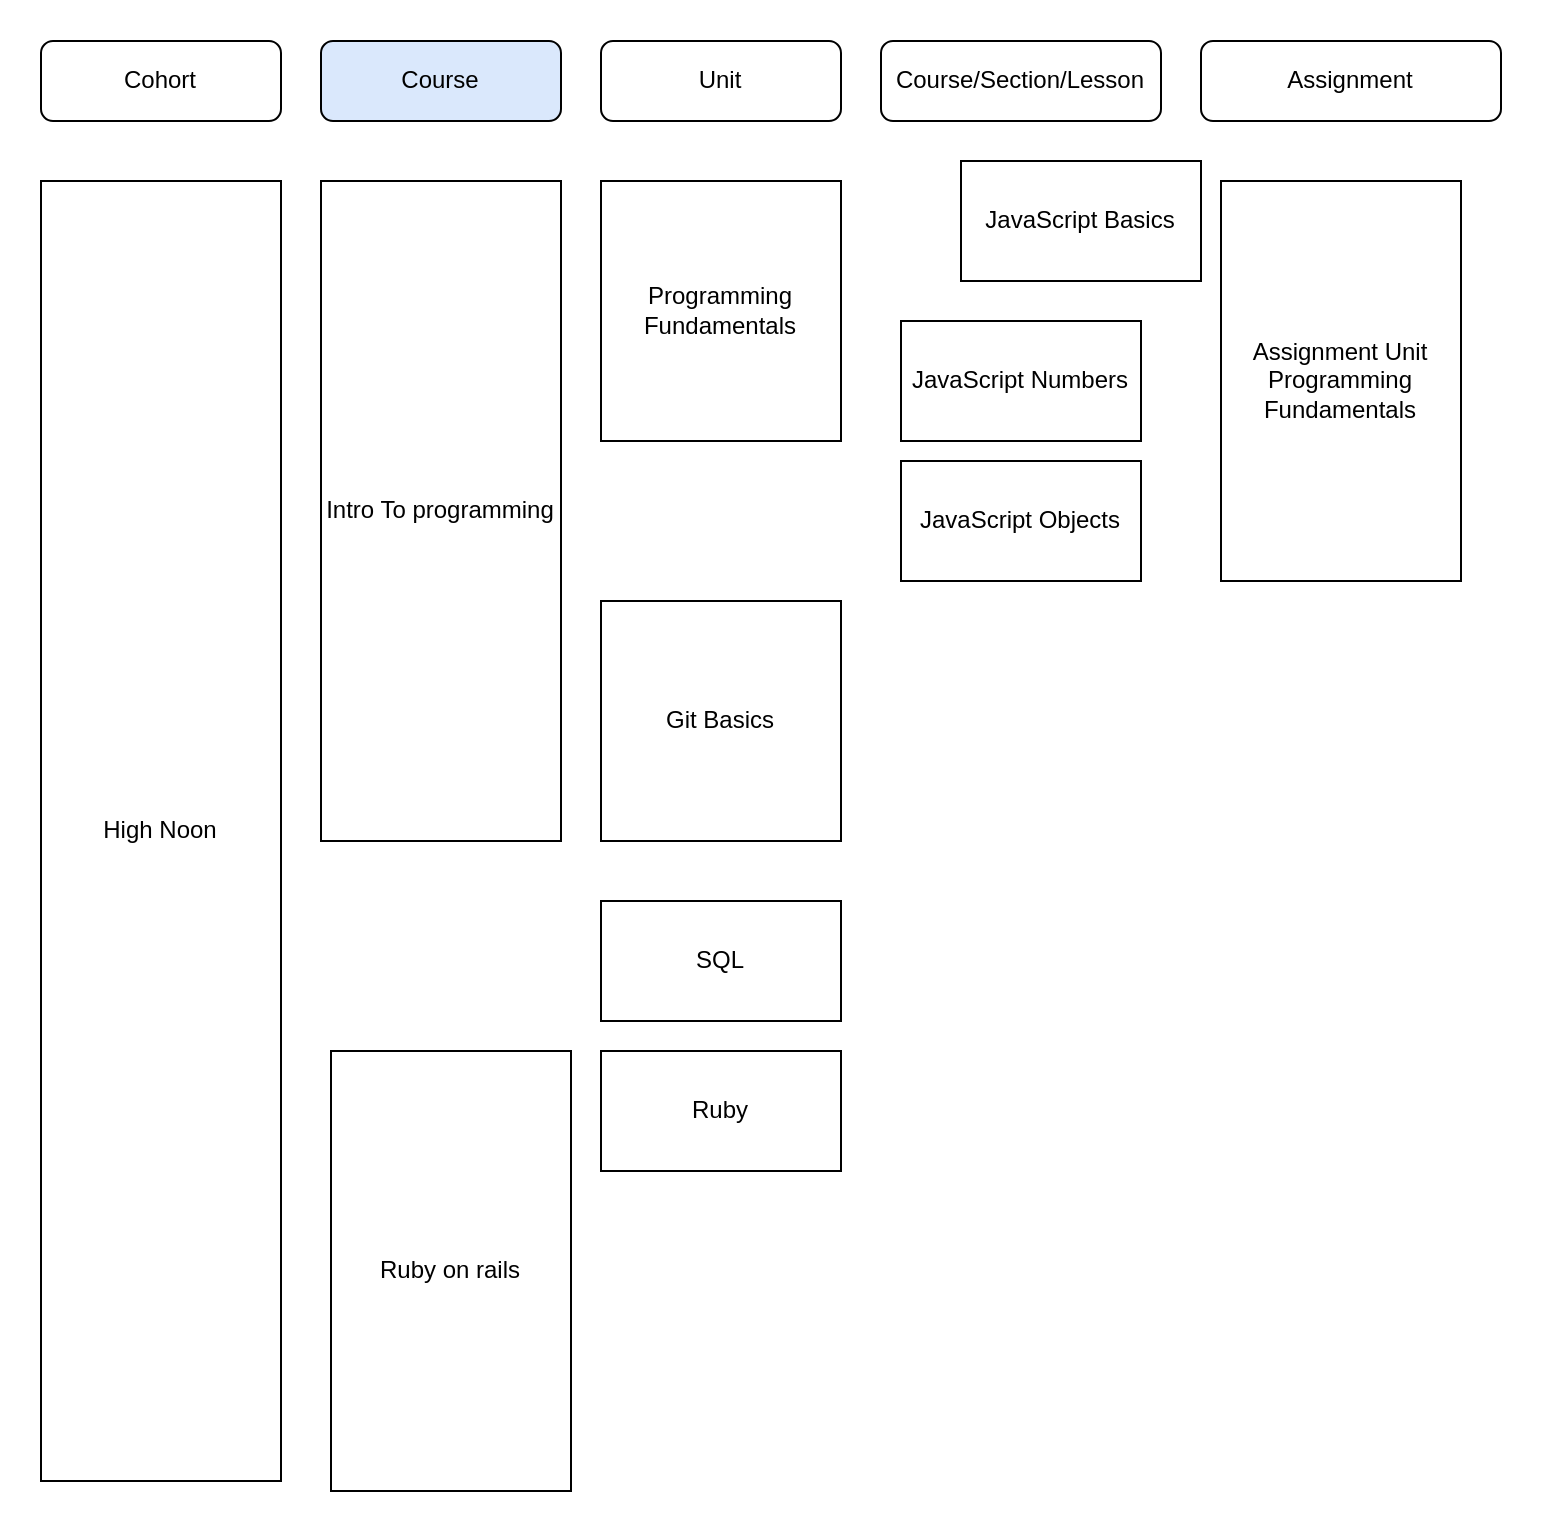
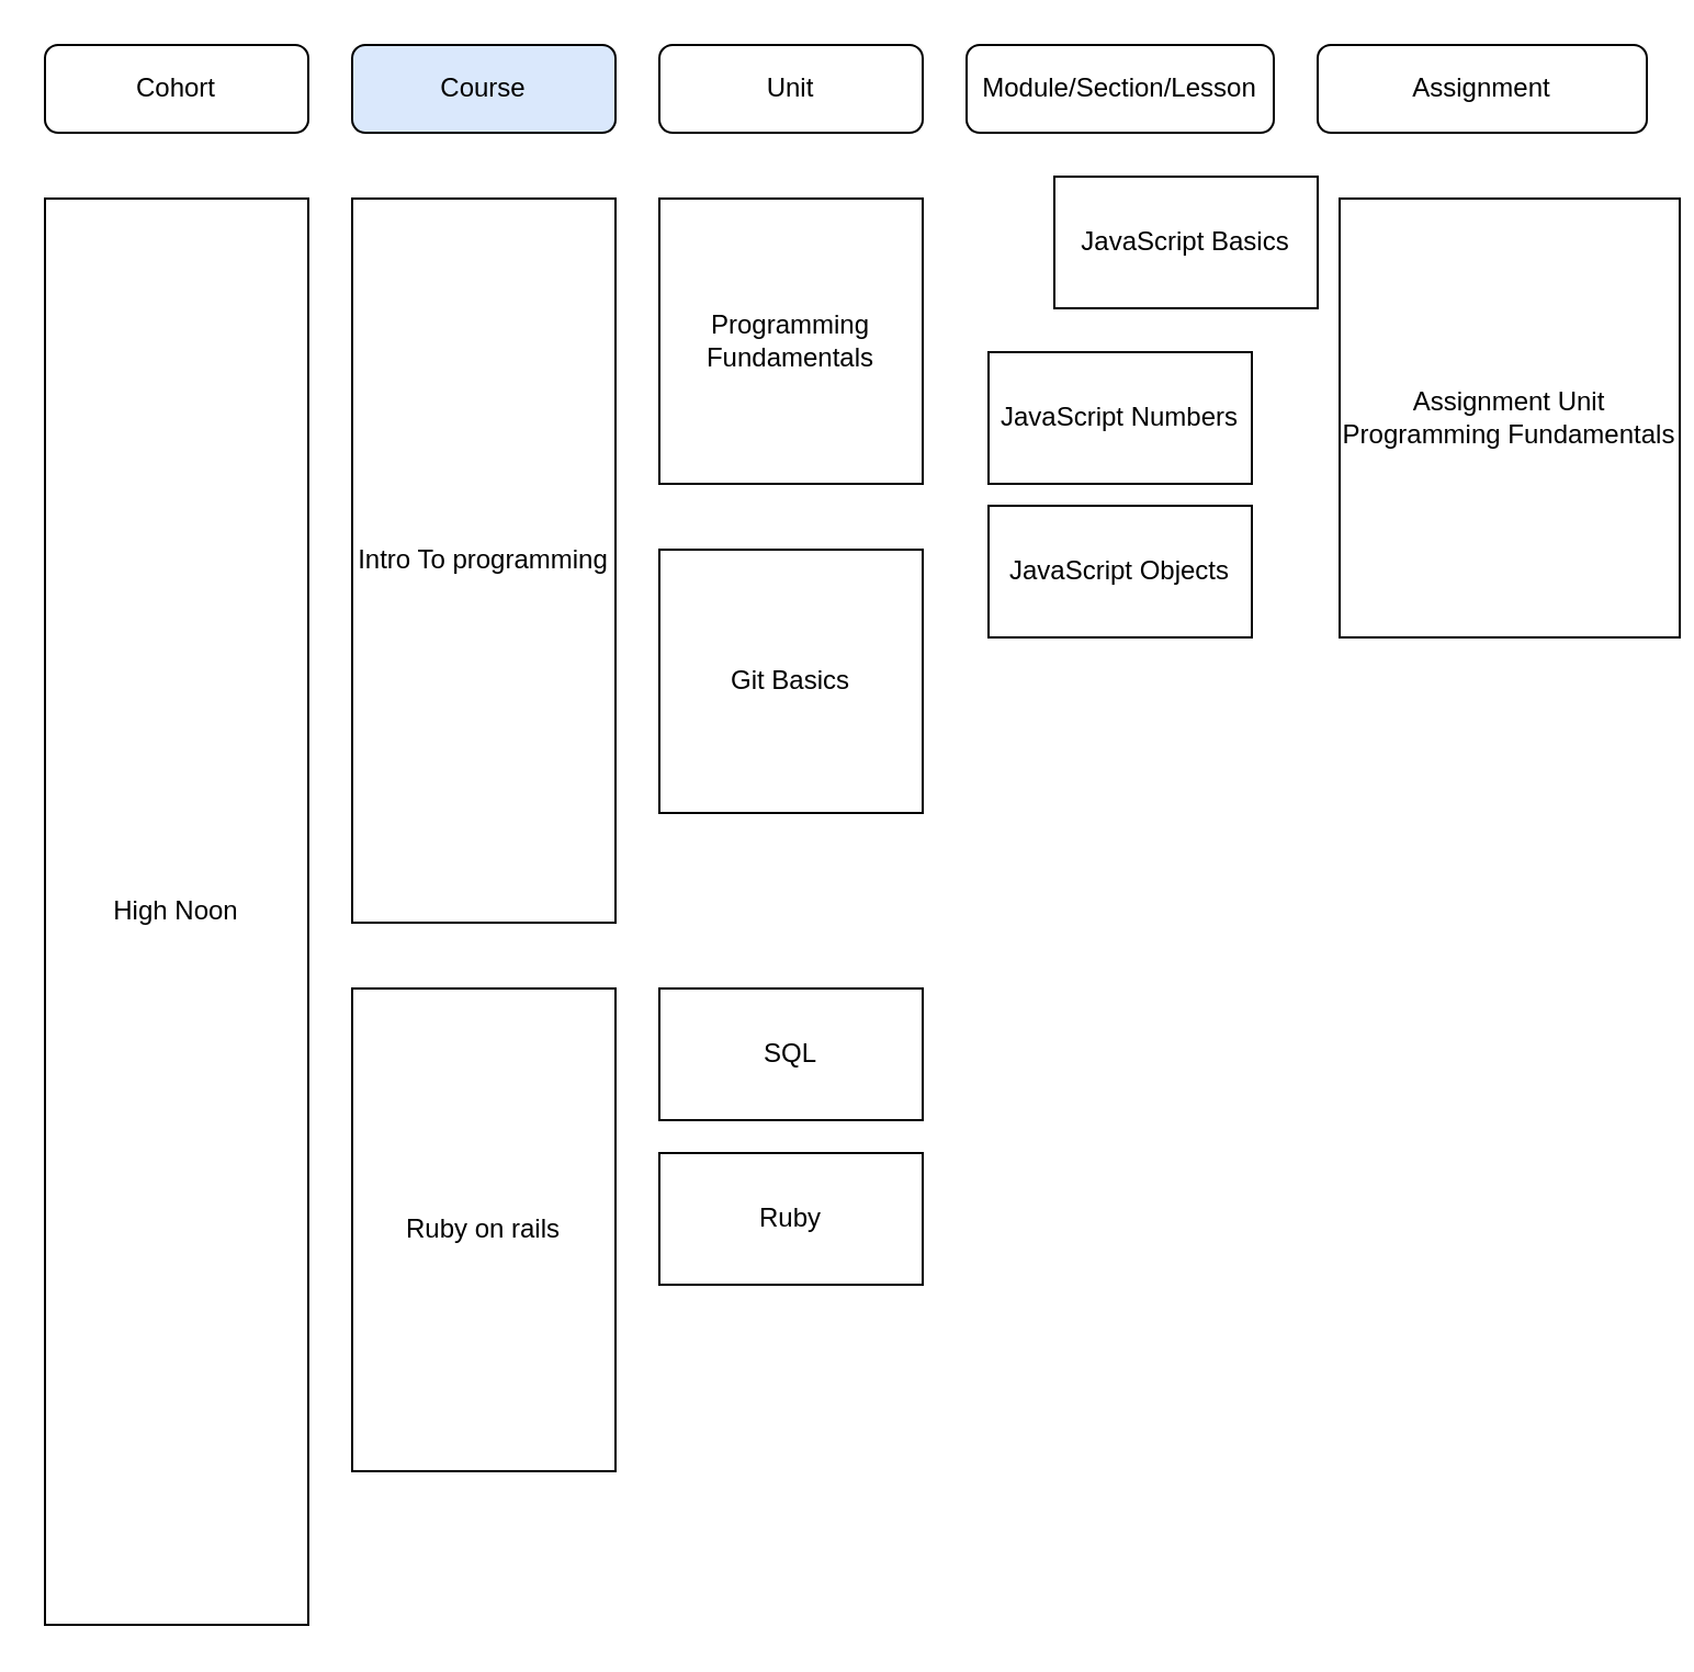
  <mxCell id="0" />
  <mxCell id="1" parent="0" />
  <mxCell id="2" value="Cohort" style="rounded=1;whiteSpace=wrap;html=1;fontSize=12;glass=0;strokeWidth=1;shadow=0;" parent="1" vertex="1"><mxGeometry x="20" y="20" width="120" height="40" as="geometry" /></mxCell>
  <mxCell id="3" value="Course" style="rounded=1;whiteSpace=wrap;html=1;fontSize=12;glass=0;strokeWidth=1;shadow=0;fillColor=#dae8fc;" parent="1" vertex="1"><mxGeometry x="160" y="20" width="120" height="40" as="geometry" /></mxCell>
- <mxCell id="4" value="Course/Section/Lesson" style="rounded=1;whiteSpace=wrap;html=1;fontSize=12;glass=0;strokeWidth=1;shadow=0;" parent="1" vertex="1"><mxGeometry x="440" y="20" width="140" height="40" as="geometry" /></mxCell>
+ <mxCell id="4" value="Module/Section/Lesson" style="rounded=1;whiteSpace=wrap;html=1;fontSize=12;glass=0;strokeWidth=1;shadow=0;" parent="1" vertex="1"><mxGeometry x="440" y="20" width="140" height="40" as="geometry" /></mxCell>
  <mxCell id="5" value="Unit" style="rounded=1;whiteSpace=wrap;html=1;fontSize=12;glass=0;strokeWidth=1;shadow=0;" parent="1" vertex="1"><mxGeometry x="300" y="20" width="120" height="40" as="geometry" /></mxCell>
  <mxCell id="6" value="Assignment" style="rounded=1;whiteSpace=wrap;html=1;fontSize=12;glass=0;strokeWidth=1;shadow=0;" vertex="1" parent="1"><mxGeometry x="600" y="20" width="150" height="40" as="geometry" /></mxCell>
  <mxCell id="7" value="High Noon" style="rounded=0;whiteSpace=wrap;html=1;" vertex="1" parent="1"><mxGeometry x="20" y="90" width="120" height="650" as="geometry" /></mxCell>
- <mxCell id="8" value="Ruby on rails" style="rounded=0;whiteSpace=wrap;html=1;" vertex="1" parent="1"><mxGeometry x="165" y="525" width="120" height="220" as="geometry" /></mxCell>
+ <mxCell id="8" value="Ruby on rails" style="rounded=0;whiteSpace=wrap;html=1;" vertex="1" parent="1"><mxGeometry x="160" y="450" width="120" height="220" as="geometry" /></mxCell>
  <mxCell id="9" value="Programming Fundamentals" style="rounded=0;whiteSpace=wrap;html=1;" vertex="1" parent="1"><mxGeometry x="300" y="90" width="120" height="130" as="geometry" /></mxCell>
  <mxCell id="10" value="Intro To programming" style="rounded=0;whiteSpace=wrap;html=1;" vertex="1" parent="1"><mxGeometry x="160" y="90" width="120" height="330" as="geometry" /></mxCell>
- <mxCell id="11" value="Git Basics" style="rounded=0;whiteSpace=wrap;html=1;" vertex="1" parent="1"><mxGeometry x="300" y="300" width="120" height="120" as="geometry" /></mxCell>
+ <mxCell id="11" value="Git Basics" style="rounded=0;whiteSpace=wrap;html=1;" vertex="1" parent="1"><mxGeometry x="300" y="250" width="120" height="120" as="geometry" /></mxCell>
  <mxCell id="12" value="SQL" style="rounded=0;whiteSpace=wrap;html=1;" vertex="1" parent="1"><mxGeometry x="300" y="450" width="120" height="60" as="geometry" /></mxCell>
  <mxCell id="13" value="Ruby" style="rounded=0;whiteSpace=wrap;html=1;" vertex="1" parent="1"><mxGeometry x="300" y="525" width="120" height="60" as="geometry" /></mxCell>
  <mxCell id="14" value="JavaScript Basics" style="rounded=0;whiteSpace=wrap;html=1;" vertex="1" parent="1"><mxGeometry x="480" y="80" width="120" height="60" as="geometry" /></mxCell>
  <mxCell id="15" value="JavaScript Numbers" style="rounded=0;whiteSpace=wrap;html=1;" vertex="1" parent="1"><mxGeometry x="450" y="160" width="120" height="60" as="geometry" /></mxCell>
  <mxCell id="16" value="JavaScript Objects" style="rounded=0;whiteSpace=wrap;html=1;" vertex="1" parent="1"><mxGeometry x="450" y="230" width="120" height="60" as="geometry" /></mxCell>
- <mxCell id="17" value="Assignment Unit Programming Fundamentals" style="rounded=0;whiteSpace=wrap;html=1;" vertex="1" parent="1"><mxGeometry x="610" y="90" width="120" height="200" as="geometry" /></mxCell>
+ <mxCell id="17" value="Assignment Unit Programming Fundamentals" style="rounded=0;whiteSpace=wrap;html=1;" vertex="1" parent="1"><mxGeometry x="610" y="90" width="155" height="200" as="geometry" /></mxCell>
